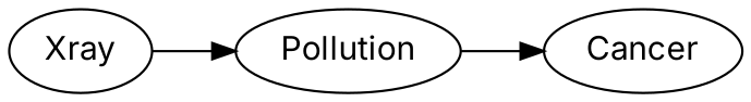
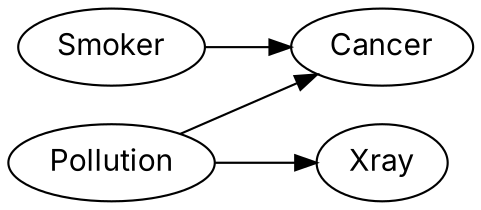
  digraph {
    fontname=Inter
    rankdir=LR
    node [fontname=Inter]
    edge [fontname=Inter]
    Pollution
    Cancer
    Xray
+   Smoker
    Pollution -> Cancer
-   Xray -> Pollution
+   Pollution -> Xray
+   Smoker -> Cancer
  }
